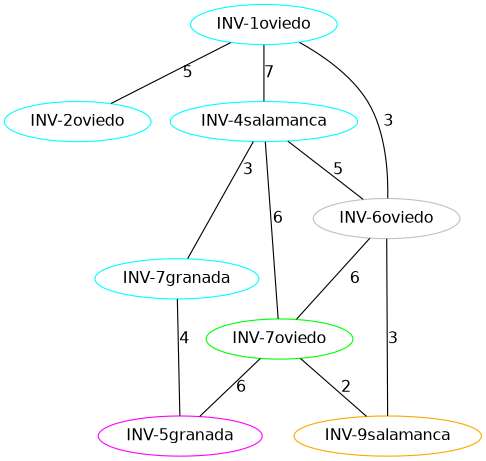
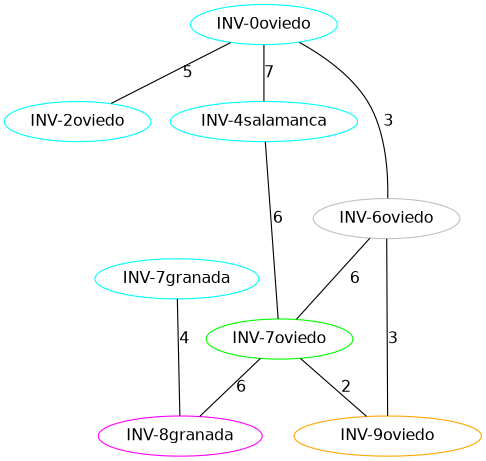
  strict graph {
    fontname="DejaVu Sans"
    node [color=cyan fontname="DejaVu Sans"]
    edge [color=black fontname="DejaVu Sans"]
-   n1 [label="INV-1oviedo"]
+   n1 [label="INV-0oviedo"]
    n2 [label="INV-2oviedo"]
    n3 [label="INV-4salamanca"]
    n4 [color=gray label="INV-6oviedo"]
    n5 [label="INV-7granada"]
    n6 [color=green label="INV-7oviedo"]
-   n7 [color=orange label="INV-9salamanca"]
-   n8 [color=magenta label="INV-5granada"]
+   n7 [color=orange label="INV-9oviedo"]
+   n8 [color=magenta label="INV-8granada"]
    n1 -- n2 [label=5]
    n1 -- n3 [label=7]
    n1 -- n4 [label=3]
-   n3 -- n4 [label=5]
-   n3 -- n5 [label=3]
    n3 -- n6 [label=6]
    n4 -- n6 [label=6]
    n4 -- n7 [label=3]
    n5 -- n8 [label=4]
    n6 -- n7 [label=2]
    n6 -- n8 [label=6]
  }
